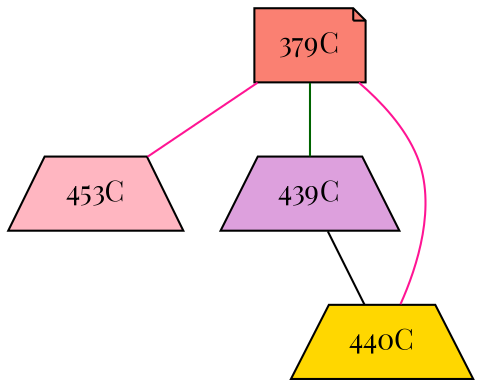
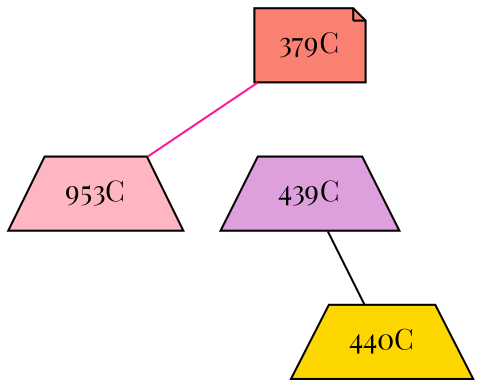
  graph {
    fontname="Playfair Display"
    node [fontname="Playfair Display" shape=trapezium style="radial,filled"]
    edge [color=deeppink fontname="Playfair Display" penwidth=1]
    n1 [fillcolor=salmon label="379C" shape=note]
-   "453C" [fillcolor=lightpink]
+   "453C" [fillcolor=lightpink label="953C"]
    n3 [fillcolor=plum label="439C"]
    "440C" [fillcolor=gold]
    n1 -- "453C"
-   n1 -- n3 [color=darkgreen]
-   n1 -- "440C"
    n3 -- "440C" [color=black]
  }
